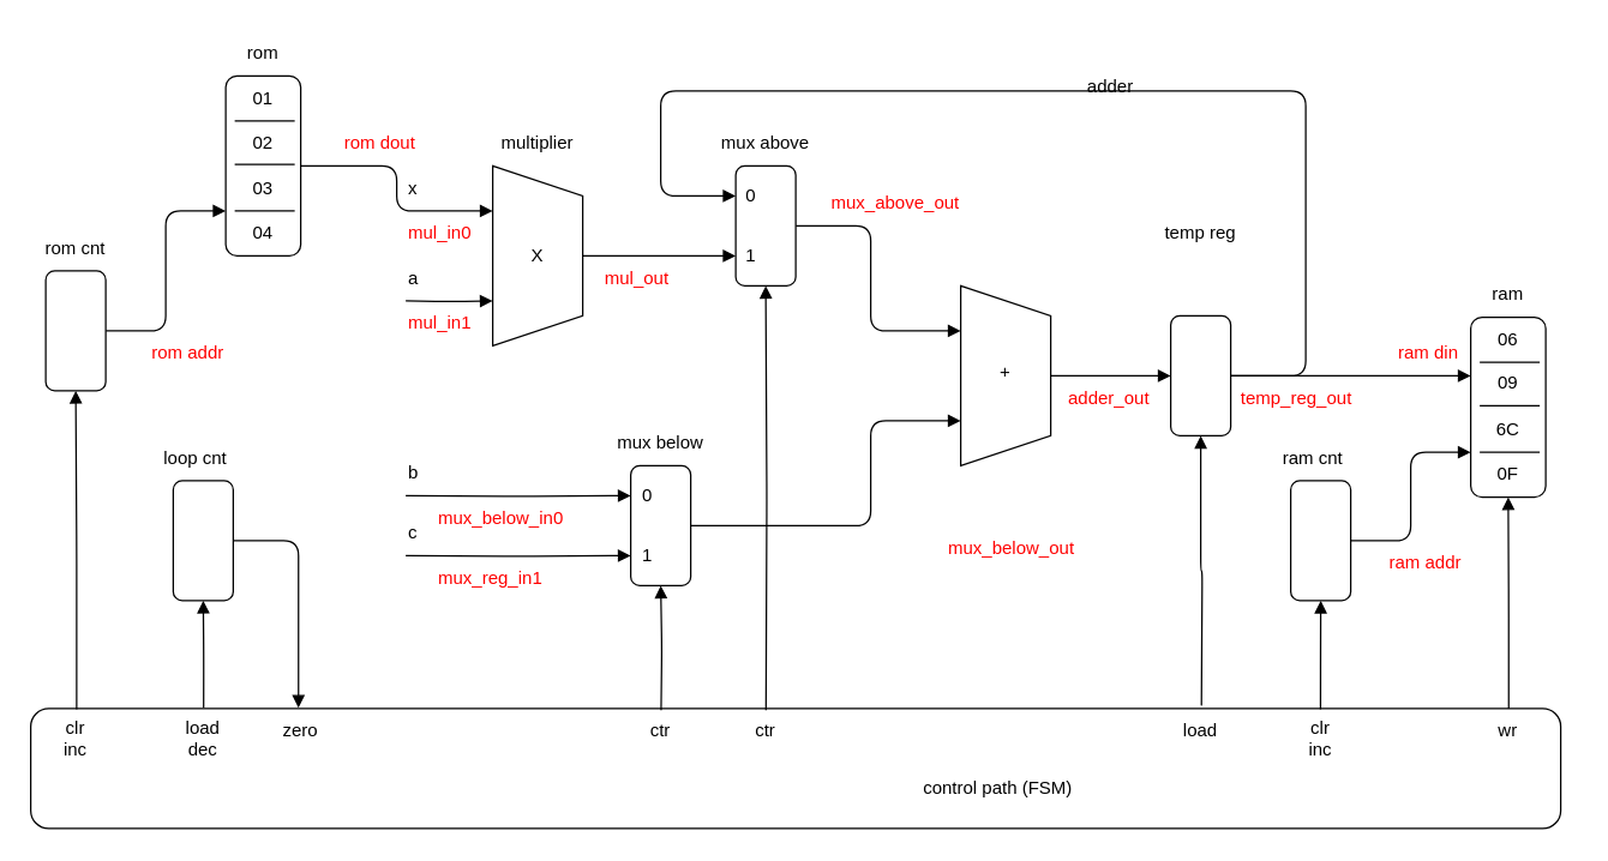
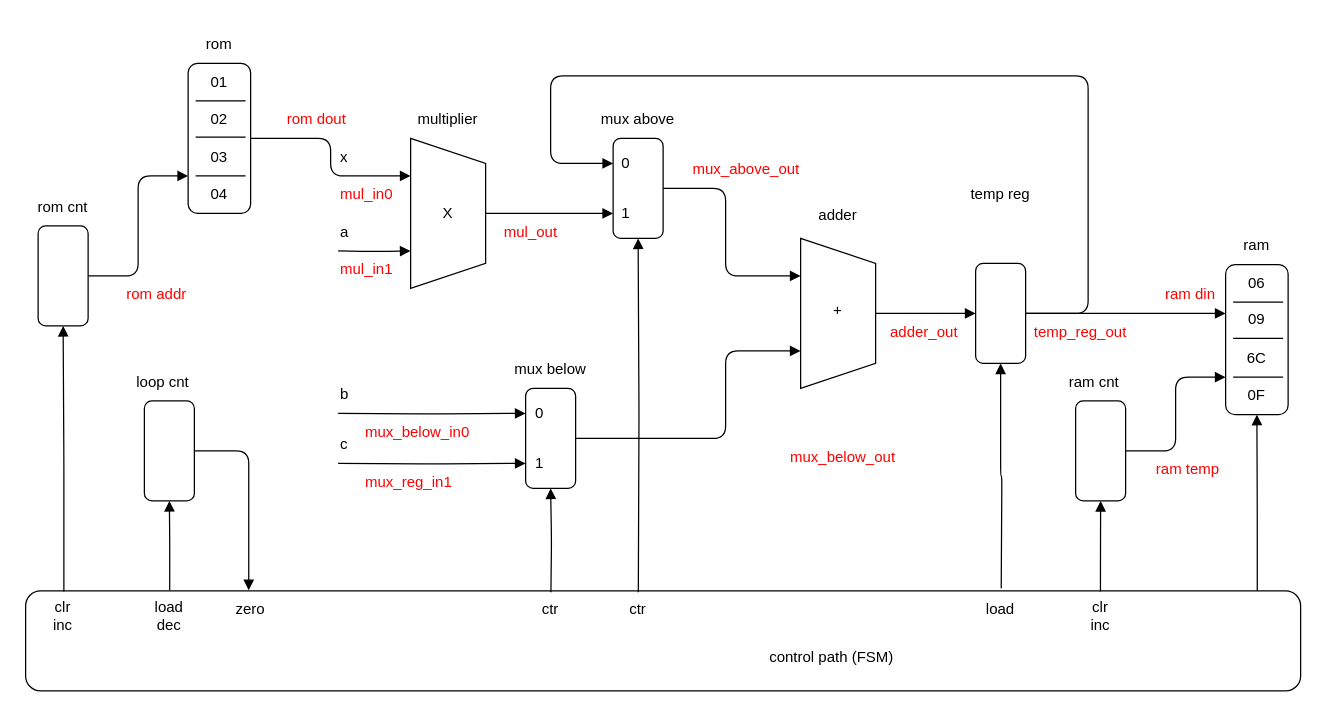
  <mxCell id="0" />
  <mxCell id="1" parent="0" />
  <mxCell id="2" value="" style="rounded=1;whiteSpace=wrap;html=1;" vertex="1" parent="1"><mxGeometry x="20" y="472" width="1020" height="80" as="geometry" /></mxCell>
  <mxCell id="3" style="edgeStyle=orthogonalEdgeStyle;rounded=1;orthogonalLoop=1;jettySize=auto;html=1;exitX=0.5;exitY=0;exitDx=0;exitDy=0;endArrow=block;endFill=1;" edge="1" parent="1" source="6"><mxGeometry relative="1" as="geometry"><mxPoint x="490" y="170" as="targetPoint" /></mxGeometry></mxCell>
  <mxCell id="4" style="edgeStyle=orthogonalEdgeStyle;rounded=1;orthogonalLoop=1;jettySize=auto;html=1;endArrow=block;endFill=1;entryX=0.25;entryY=1;entryDx=0;entryDy=0;exitX=1;exitY=0.5;exitDx=0;exitDy=0;strokeWidth=1;" edge="1" parent="1" target="6" source="47"><mxGeometry relative="1" as="geometry"><mxPoint x="270" y="140" as="sourcePoint" /></mxGeometry></mxCell>
  <mxCell id="5" style="edgeStyle=orthogonalEdgeStyle;rounded=1;orthogonalLoop=1;jettySize=auto;html=1;endArrow=block;endFill=1;entryX=0.75;entryY=1;entryDx=0;entryDy=0;" edge="1" parent="1" target="6"><mxGeometry relative="1" as="geometry"><mxPoint x="270" y="200" as="sourcePoint" /></mxGeometry></mxCell>
  <mxCell id="6" value="" style="shape=trapezoid;perimeter=trapezoidPerimeter;whiteSpace=wrap;html=1;fixedSize=1;rotation=90;" vertex="1" parent="1"><mxGeometry x="298" y="140" width="120" height="60" as="geometry" /></mxCell>
  <mxCell id="7" style="edgeStyle=orthogonalEdgeStyle;rounded=1;orthogonalLoop=1;jettySize=auto;html=1;exitX=1;exitY=0.5;exitDx=0;exitDy=0;entryX=0.25;entryY=1;entryDx=0;entryDy=0;endArrow=block;endFill=1;" edge="1" parent="1" source="9" target="11"><mxGeometry relative="1" as="geometry"><Array as="points"><mxPoint x="580" y="150" /><mxPoint x="580" y="220" /></Array></mxGeometry></mxCell>
  <mxCell id="8" style="edgeStyle=orthogonalEdgeStyle;rounded=1;orthogonalLoop=1;jettySize=auto;html=1;exitX=0.316;exitY=0.038;exitDx=0;exitDy=0;entryX=0.5;entryY=1;entryDx=0;entryDy=0;endArrow=block;endFill=1;exitPerimeter=0;" edge="1" parent="1" target="9"><mxGeometry relative="1" as="geometry"><mxPoint x="510.16" y="473.04" as="sourcePoint" /></mxGeometry></mxCell>
  <mxCell id="9" value="" style="rounded=1;whiteSpace=wrap;html=1;" vertex="1" parent="1"><mxGeometry x="490" y="110" width="40" height="80" as="geometry" /></mxCell>
  <mxCell id="10" style="edgeStyle=orthogonalEdgeStyle;rounded=1;orthogonalLoop=1;jettySize=auto;html=1;exitX=0.5;exitY=0;exitDx=0;exitDy=0;entryX=0;entryY=0.5;entryDx=0;entryDy=0;endArrow=block;endFill=1;" edge="1" parent="1" source="11" target="20"><mxGeometry relative="1" as="geometry" /></mxCell>
  <mxCell id="11" value="" style="shape=trapezoid;perimeter=trapezoidPerimeter;whiteSpace=wrap;html=1;fixedSize=1;rotation=90;" vertex="1" parent="1"><mxGeometry x="610" y="220" width="120" height="60" as="geometry" /></mxCell>
  <mxCell id="12" style="edgeStyle=orthogonalEdgeStyle;rounded=1;orthogonalLoop=1;jettySize=auto;html=1;exitX=1;exitY=0.5;exitDx=0;exitDy=0;entryX=0.75;entryY=1;entryDx=0;entryDy=0;endArrow=block;endFill=1;" edge="1" parent="1" source="16" target="11"><mxGeometry relative="1" as="geometry"><Array as="points"><mxPoint x="580" y="350" /><mxPoint x="580" y="280" /></Array></mxGeometry></mxCell>
  <mxCell id="13" style="edgeStyle=orthogonalEdgeStyle;rounded=1;orthogonalLoop=1;jettySize=auto;html=1;exitX=0;exitY=0.25;exitDx=0;exitDy=0;endArrow=block;endFill=1;entryX=0;entryY=0.25;entryDx=0;entryDy=0;" edge="1" parent="1" target="16"><mxGeometry relative="1" as="geometry"><mxPoint x="270" y="330" as="sourcePoint" /></mxGeometry></mxCell>
  <mxCell id="14" style="edgeStyle=orthogonalEdgeStyle;rounded=1;orthogonalLoop=1;jettySize=auto;html=1;exitX=0;exitY=0.75;exitDx=0;exitDy=0;endArrow=block;endFill=1;entryX=0;entryY=0.75;entryDx=0;entryDy=0;" edge="1" parent="1" target="16"><mxGeometry relative="1" as="geometry"><mxPoint x="270" y="370" as="sourcePoint" /></mxGeometry></mxCell>
  <mxCell id="15" style="edgeStyle=orthogonalEdgeStyle;rounded=1;orthogonalLoop=1;jettySize=auto;html=1;exitX=0.224;exitY=0.038;exitDx=0;exitDy=0;entryX=0.5;entryY=1;entryDx=0;entryDy=0;endArrow=block;endFill=1;exitPerimeter=0;" edge="1" parent="1" target="16"><mxGeometry relative="1" as="geometry"><mxPoint x="440.24" y="473.04" as="sourcePoint" /></mxGeometry></mxCell>
  <mxCell id="16" value="" style="rounded=1;whiteSpace=wrap;html=1;" vertex="1" parent="1"><mxGeometry x="420" y="310" width="40" height="80" as="geometry" /></mxCell>
  <mxCell id="17" style="edgeStyle=orthogonalEdgeStyle;rounded=1;orthogonalLoop=1;jettySize=auto;html=1;exitX=1;exitY=0.5;exitDx=0;exitDy=0;entryX=0;entryY=0.25;entryDx=0;entryDy=0;endArrow=block;endFill=1;" edge="1" parent="1" source="20" target="9"><mxGeometry relative="1" as="geometry"><Array as="points"><mxPoint x="870" y="250" /><mxPoint x="870" y="60" /><mxPoint x="440" y="60" /><mxPoint x="440" y="130" /></Array></mxGeometry></mxCell>
  <mxCell id="18" style="edgeStyle=orthogonalEdgeStyle;rounded=1;orthogonalLoop=1;jettySize=auto;html=1;exitX=1;exitY=0.5;exitDx=0;exitDy=0;entryX=0;entryY=0.25;entryDx=0;entryDy=0;endArrow=block;endFill=1;" edge="1" parent="1" source="20" target="62"><mxGeometry relative="1" as="geometry"><mxPoint x="920" y="250" as="targetPoint" /></mxGeometry></mxCell>
  <mxCell id="19" style="edgeStyle=orthogonalEdgeStyle;rounded=1;orthogonalLoop=1;jettySize=auto;html=1;exitX=0.698;exitY=0;exitDx=0;exitDy=0;entryX=0.5;entryY=1;entryDx=0;entryDy=0;endArrow=block;endFill=1;exitPerimeter=0;" edge="1" parent="1" target="20"><mxGeometry relative="1" as="geometry"><mxPoint x="800.48" y="470" as="sourcePoint" /></mxGeometry></mxCell>
  <mxCell id="20" value="" style="rounded=1;whiteSpace=wrap;html=1;" vertex="1" parent="1"><mxGeometry x="780" y="210" width="40" height="80" as="geometry" /></mxCell>
  <mxCell id="21" value="0" style="text;html=1;strokeColor=none;fillColor=none;align=left;verticalAlign=middle;whiteSpace=wrap;rounded=0;" vertex="1" parent="1"><mxGeometry x="495" y="115" width="20" height="30" as="geometry" /></mxCell>
  <mxCell id="22" value="1" style="text;html=1;strokeColor=none;fillColor=none;align=left;verticalAlign=middle;whiteSpace=wrap;rounded=0;" vertex="1" parent="1"><mxGeometry x="495" y="155" width="20" height="30" as="geometry" /></mxCell>
  <mxCell id="23" value="0" style="text;html=1;strokeColor=none;fillColor=none;align=left;verticalAlign=middle;whiteSpace=wrap;rounded=0;" vertex="1" parent="1"><mxGeometry x="426" y="315" width="20" height="30" as="geometry" /></mxCell>
  <mxCell id="24" value="1" style="text;html=1;strokeColor=none;fillColor=none;align=left;verticalAlign=middle;whiteSpace=wrap;rounded=0;" vertex="1" parent="1"><mxGeometry x="426" y="355" width="20" height="30" as="geometry" /></mxCell>
  <mxCell id="25" value="multiplier" style="text;html=1;strokeColor=none;fillColor=none;align=center;verticalAlign=middle;whiteSpace=wrap;rounded=0;" vertex="1" parent="1"><mxGeometry x="328" y="80" width="60" height="30" as="geometry" /></mxCell>
  <mxCell id="26" value="X" style="text;html=1;strokeColor=none;fillColor=none;align=center;verticalAlign=middle;whiteSpace=wrap;rounded=0;" vertex="1" parent="1"><mxGeometry x="328" y="155" width="60" height="30" as="geometry" /></mxCell>
- <mxCell id="27" value="adder" style="text;html=1;strokeColor=none;fillColor=none;align=center;verticalAlign=middle;whiteSpace=wrap;rounded=0;" vertex="1" parent="1"><mxGeometry x="710" y="42" width="60" height="30" as="geometry" /></mxCell>
+ <mxCell id="27" value="adder" style="text;html=1;strokeColor=none;fillColor=none;align=center;verticalAlign=middle;whiteSpace=wrap;rounded=0;" vertex="1" parent="1"><mxGeometry x="640" y="157" width="60" height="30" as="geometry" /></mxCell>
  <mxCell id="28" value="+" style="text;html=1;strokeColor=none;fillColor=none;align=center;verticalAlign=middle;whiteSpace=wrap;rounded=0;" vertex="1" parent="1"><mxGeometry x="640" y="233" width="60" height="30" as="geometry" /></mxCell>
  <mxCell id="29" value="mux above" style="text;html=1;strokeColor=none;fillColor=none;align=center;verticalAlign=middle;whiteSpace=wrap;rounded=0;" vertex="1" parent="1"><mxGeometry x="465" y="80" width="90" height="30" as="geometry" /></mxCell>
  <mxCell id="30" value="mux below" style="text;html=1;strokeColor=none;fillColor=none;align=center;verticalAlign=middle;whiteSpace=wrap;rounded=0;" vertex="1" parent="1"><mxGeometry x="395" y="280" width="90" height="30" as="geometry" /></mxCell>
  <mxCell id="31" value="temp reg" style="text;html=1;strokeColor=none;fillColor=none;align=center;verticalAlign=middle;whiteSpace=wrap;rounded=0;" vertex="1" parent="1"><mxGeometry x="755" y="140" width="90" height="30" as="geometry" /></mxCell>
  <mxCell id="32" value="control path (FSM)" style="text;html=1;strokeColor=none;fillColor=none;align=center;verticalAlign=middle;whiteSpace=wrap;rounded=0;" vertex="1" parent="1"><mxGeometry x="610" y="510" width="110" height="30" as="geometry" /></mxCell>
  <mxCell id="33" value="x" style="text;html=1;strokeColor=none;fillColor=none;align=left;verticalAlign=middle;whiteSpace=wrap;rounded=0;" vertex="1" parent="1"><mxGeometry x="270" y="110" width="20" height="30" as="geometry" /></mxCell>
  <mxCell id="34" value="a" style="text;html=1;strokeColor=none;fillColor=none;align=left;verticalAlign=middle;whiteSpace=wrap;rounded=0;" vertex="1" parent="1"><mxGeometry x="270" y="170" width="20" height="30" as="geometry" /></mxCell>
  <mxCell id="35" value="b" style="text;html=1;strokeColor=none;fillColor=none;align=left;verticalAlign=middle;whiteSpace=wrap;rounded=0;" vertex="1" parent="1"><mxGeometry x="270" y="300" width="20" height="30" as="geometry" /></mxCell>
  <mxCell id="36" value="c" style="text;html=1;strokeColor=none;fillColor=none;align=left;verticalAlign=middle;whiteSpace=wrap;rounded=0;" vertex="1" parent="1"><mxGeometry x="270" y="340" width="20" height="30" as="geometry" /></mxCell>
  <mxCell id="37" value="mul_out" style="text;html=1;strokeColor=none;fillColor=none;align=left;verticalAlign=middle;whiteSpace=wrap;rounded=0;fontColor=#FF0000;" vertex="1" parent="1"><mxGeometry x="401" y="170" width="70" height="30" as="geometry" /></mxCell>
  <mxCell id="38" value="mux_above_out" style="text;html=1;strokeColor=none;fillColor=none;align=left;verticalAlign=middle;whiteSpace=wrap;rounded=0;fontColor=#FF0000;" vertex="1" parent="1"><mxGeometry x="552" y="120" width="108" height="30" as="geometry" /></mxCell>
  <mxCell id="39" value="mux_below_out" style="text;html=1;strokeColor=none;fillColor=none;align=left;verticalAlign=middle;whiteSpace=wrap;rounded=0;fontColor=#FF0000;" vertex="1" parent="1"><mxGeometry x="630" y="350" width="108" height="30" as="geometry" /></mxCell>
  <mxCell id="40" value="adder_out" style="text;html=1;strokeColor=none;fillColor=none;align=left;verticalAlign=middle;whiteSpace=wrap;rounded=0;fontColor=#FF0000;" vertex="1" parent="1"><mxGeometry x="710" y="250" width="70" height="30" as="geometry" /></mxCell>
  <mxCell id="41" value="mul_in1" style="text;html=1;strokeColor=none;fillColor=none;align=left;verticalAlign=middle;whiteSpace=wrap;rounded=0;fontColor=#FF0000;" vertex="1" parent="1"><mxGeometry x="270" y="200" width="70" height="30" as="geometry" /></mxCell>
  <mxCell id="42" value="mux_reg_in1" style="text;html=1;strokeColor=none;fillColor=none;align=left;verticalAlign=middle;whiteSpace=wrap;rounded=0;fontColor=#FF0000;" vertex="1" parent="1"><mxGeometry x="290" y="370" width="100" height="30" as="geometry" /></mxCell>
  <mxCell id="43" value="mux_below_in0" style="text;html=1;strokeColor=none;fillColor=none;align=left;verticalAlign=middle;whiteSpace=wrap;rounded=0;fontColor=#FF0000;" vertex="1" parent="1"><mxGeometry x="290" y="330" width="100" height="30" as="geometry" /></mxCell>
  <mxCell id="44" value="zero" style="text;html=1;strokeColor=none;fillColor=none;align=center;verticalAlign=middle;whiteSpace=wrap;rounded=0;" vertex="1" parent="1"><mxGeometry x="170" y="472" width="60" height="30" as="geometry" /></mxCell>
  <mxCell id="45" value="ctr" style="text;html=1;strokeColor=none;fillColor=none;align=center;verticalAlign=middle;whiteSpace=wrap;rounded=0;" vertex="1" parent="1"><mxGeometry x="480" y="472" width="60" height="30" as="geometry" /></mxCell>
  <mxCell id="46" value="load" style="text;html=1;strokeColor=none;fillColor=none;align=center;verticalAlign=middle;whiteSpace=wrap;rounded=0;" vertex="1" parent="1"><mxGeometry x="770" y="472" width="60" height="30" as="geometry" /></mxCell>
  <mxCell id="47" value="" style="rounded=1;whiteSpace=wrap;html=1;" vertex="1" parent="1"><mxGeometry x="150" y="50" width="50" height="120" as="geometry" /></mxCell>
  <mxCell id="48" value="" style="endArrow=none;html=1;rounded=0;entryX=1;entryY=0.25;entryDx=0;entryDy=0;" edge="1" parent="1"><mxGeometry width="50" height="50" relative="1" as="geometry"><mxPoint x="156" y="109" as="sourcePoint" /><mxPoint x="196" y="109" as="targetPoint" /></mxGeometry></mxCell>
  <mxCell id="49" value="" style="endArrow=none;html=1;rounded=0;entryX=1;entryY=0.25;entryDx=0;entryDy=0;" edge="1" parent="1"><mxGeometry width="50" height="50" relative="1" as="geometry"><mxPoint x="156" y="140" as="sourcePoint" /><mxPoint x="196" y="140" as="targetPoint" /></mxGeometry></mxCell>
  <mxCell id="50" value="" style="endArrow=none;html=1;rounded=0;entryX=1;entryY=0.25;entryDx=0;entryDy=0;" edge="1" parent="1"><mxGeometry width="50" height="50" relative="1" as="geometry"><mxPoint x="156" y="80" as="sourcePoint" /><mxPoint x="196" y="80" as="targetPoint" /></mxGeometry></mxCell>
  <mxCell id="51" value="02" style="text;html=1;strokeColor=none;fillColor=none;align=center;verticalAlign=middle;whiteSpace=wrap;rounded=0;" vertex="1" parent="1"><mxGeometry x="150" y="85" width="50" height="20" as="geometry" /></mxCell>
  <mxCell id="52" value="03" style="text;html=1;strokeColor=none;fillColor=none;align=center;verticalAlign=middle;whiteSpace=wrap;rounded=0;" vertex="1" parent="1"><mxGeometry x="150" y="115" width="50" height="20" as="geometry" /></mxCell>
  <mxCell id="53" value="04" style="text;html=1;strokeColor=none;fillColor=none;align=center;verticalAlign=middle;whiteSpace=wrap;rounded=0;" vertex="1" parent="1"><mxGeometry x="150" y="145" width="50" height="20" as="geometry" /></mxCell>
  <mxCell id="54" value="01" style="text;html=1;strokeColor=none;fillColor=none;align=center;verticalAlign=middle;whiteSpace=wrap;rounded=0;" vertex="1" parent="1"><mxGeometry x="150" y="55" width="50" height="20" as="geometry" /></mxCell>
  <mxCell id="55" value="mul_in0" style="text;html=1;strokeColor=none;fillColor=none;align=left;verticalAlign=middle;whiteSpace=wrap;rounded=0;fontColor=#FF0000;" vertex="1" parent="1"><mxGeometry x="270" y="140" width="70" height="30" as="geometry" /></mxCell>
  <mxCell id="56" value="rom" style="text;html=1;strokeColor=none;fillColor=none;align=center;verticalAlign=middle;whiteSpace=wrap;rounded=0;" vertex="1" parent="1"><mxGeometry x="130" y="20" width="90" height="30" as="geometry" /></mxCell>
  <mxCell id="57" style="edgeStyle=orthogonalEdgeStyle;rounded=1;orthogonalLoop=1;jettySize=auto;html=1;exitX=0.966;exitY=0;exitDx=0;exitDy=0;entryX=0.5;entryY=1;entryDx=0;entryDy=0;strokeWidth=1;endArrow=block;endFill=1;exitPerimeter=0;" edge="1" parent="1" source="2" target="58"><mxGeometry relative="1" as="geometry" /></mxCell>
  <mxCell id="58" value="" style="rounded=1;whiteSpace=wrap;html=1;" vertex="1" parent="1"><mxGeometry x="980" y="211" width="50" height="120" as="geometry" /></mxCell>
  <mxCell id="59" value="" style="endArrow=none;html=1;rounded=0;entryX=1;entryY=0.25;entryDx=0;entryDy=0;" edge="1" parent="1"><mxGeometry width="50" height="50" relative="1" as="geometry"><mxPoint x="986" y="270" as="sourcePoint" /><mxPoint x="1026" y="270" as="targetPoint" /></mxGeometry></mxCell>
  <mxCell id="60" value="" style="endArrow=none;html=1;rounded=0;entryX=1;entryY=0.25;entryDx=0;entryDy=0;" edge="1" parent="1"><mxGeometry width="50" height="50" relative="1" as="geometry"><mxPoint x="986" y="301" as="sourcePoint" /><mxPoint x="1026" y="301" as="targetPoint" /></mxGeometry></mxCell>
  <mxCell id="61" value="" style="endArrow=none;html=1;rounded=0;entryX=1;entryY=0.25;entryDx=0;entryDy=0;" edge="1" parent="1"><mxGeometry width="50" height="50" relative="1" as="geometry"><mxPoint x="986" y="241" as="sourcePoint" /><mxPoint x="1026" y="241" as="targetPoint" /></mxGeometry></mxCell>
  <mxCell id="62" value="09" style="text;html=1;strokeColor=none;fillColor=none;align=center;verticalAlign=middle;whiteSpace=wrap;rounded=0;" vertex="1" parent="1"><mxGeometry x="980" y="245" width="50" height="20" as="geometry" /></mxCell>
  <mxCell id="63" value="6C" style="text;html=1;strokeColor=none;fillColor=none;align=center;verticalAlign=middle;whiteSpace=wrap;rounded=0;" vertex="1" parent="1"><mxGeometry x="980" y="276" width="50" height="20" as="geometry" /></mxCell>
  <mxCell id="64" value="06" style="text;html=1;strokeColor=none;fillColor=none;align=center;verticalAlign=middle;whiteSpace=wrap;rounded=0;" vertex="1" parent="1"><mxGeometry x="980" y="216" width="50" height="20" as="geometry" /></mxCell>
  <mxCell id="65" value="ram" style="text;html=1;strokeColor=none;fillColor=none;align=center;verticalAlign=middle;whiteSpace=wrap;rounded=0;" vertex="1" parent="1"><mxGeometry x="960" y="181" width="90" height="30" as="geometry" /></mxCell>
  <mxCell id="66" style="edgeStyle=orthogonalEdgeStyle;rounded=1;orthogonalLoop=1;jettySize=auto;html=1;exitX=1;exitY=0.5;exitDx=0;exitDy=0;strokeWidth=1;endArrow=block;endFill=1;" edge="1" parent="1" source="68"><mxGeometry relative="1" as="geometry"><mxPoint x="150" y="140" as="targetPoint" /><Array as="points"><mxPoint x="110" y="220" /><mxPoint x="110" y="140" /><mxPoint x="150" y="140" /></Array></mxGeometry></mxCell>
  <mxCell id="67" style="edgeStyle=orthogonalEdgeStyle;rounded=1;orthogonalLoop=1;jettySize=auto;html=1;exitX=0.03;exitY=0.006;exitDx=0;exitDy=0;entryX=0.5;entryY=1;entryDx=0;entryDy=0;strokeWidth=1;endArrow=block;endFill=1;exitPerimeter=0;" edge="1" parent="1" source="2" target="68"><mxGeometry relative="1" as="geometry" /></mxCell>
  <mxCell id="68" value="" style="rounded=1;whiteSpace=wrap;html=1;" vertex="1" parent="1"><mxGeometry x="30" y="180" width="40" height="80" as="geometry" /></mxCell>
  <mxCell id="69" style="edgeStyle=orthogonalEdgeStyle;rounded=1;orthogonalLoop=1;jettySize=auto;html=1;exitX=1;exitY=0.5;exitDx=0;exitDy=0;strokeWidth=1;endArrow=block;endFill=1;entryX=0;entryY=0.75;entryDx=0;entryDy=0;" edge="1" parent="1" source="71" target="58"><mxGeometry relative="1" as="geometry"><mxPoint x="940" y="316" as="targetPoint" /></mxGeometry></mxCell>
  <mxCell id="70" style="edgeStyle=orthogonalEdgeStyle;rounded=1;orthogonalLoop=1;jettySize=auto;html=1;exitX=0.843;exitY=0.006;exitDx=0;exitDy=0;entryX=0.5;entryY=1;entryDx=0;entryDy=0;strokeWidth=1;endArrow=block;endFill=1;exitPerimeter=0;" edge="1" parent="1" source="2" target="71"><mxGeometry relative="1" as="geometry" /></mxCell>
  <mxCell id="71" value="" style="rounded=1;whiteSpace=wrap;html=1;" vertex="1" parent="1"><mxGeometry x="860" y="320" width="40" height="80" as="geometry" /></mxCell>
  <mxCell id="72" value="rom cnt" style="text;html=1;strokeColor=none;fillColor=none;align=center;verticalAlign=middle;whiteSpace=wrap;rounded=0;" vertex="1" parent="1"><mxGeometry x="20" y="150" width="60" height="30" as="geometry" /></mxCell>
  <mxCell id="73" value="ram cnt" style="text;html=1;strokeColor=none;fillColor=none;align=center;verticalAlign=middle;whiteSpace=wrap;rounded=0;" vertex="1" parent="1"><mxGeometry x="845" y="290" width="60" height="30" as="geometry" /></mxCell>
  <mxCell id="74" style="edgeStyle=orthogonalEdgeStyle;rounded=1;orthogonalLoop=1;jettySize=auto;html=1;exitX=0.113;exitY=-0.006;exitDx=0;exitDy=0;entryX=0.5;entryY=1;entryDx=0;entryDy=0;strokeWidth=1;endArrow=block;endFill=1;exitPerimeter=0;" edge="1" parent="1" source="2" target="76"><mxGeometry relative="1" as="geometry" /></mxCell>
  <mxCell id="75" style="edgeStyle=orthogonalEdgeStyle;rounded=1;orthogonalLoop=1;jettySize=auto;html=1;exitX=1;exitY=0.5;exitDx=0;exitDy=0;entryX=0.175;entryY=-0.006;entryDx=0;entryDy=0;entryPerimeter=0;strokeWidth=1;endArrow=block;endFill=1;" edge="1" parent="1" source="76" target="2"><mxGeometry relative="1" as="geometry" /></mxCell>
  <mxCell id="76" value="" style="rounded=1;whiteSpace=wrap;html=1;" vertex="1" parent="1"><mxGeometry x="115" y="320" width="40" height="80" as="geometry" /></mxCell>
  <mxCell id="77" value="loop cnt" style="text;html=1;strokeColor=none;fillColor=none;align=center;verticalAlign=middle;whiteSpace=wrap;rounded=0;" vertex="1" parent="1"><mxGeometry x="100" y="290" width="60" height="30" as="geometry" /></mxCell>
  <mxCell id="78" value="clr&lt;br&gt;inc" style="text;html=1;strokeColor=none;fillColor=none;align=center;verticalAlign=middle;whiteSpace=wrap;rounded=0;" vertex="1" parent="1"><mxGeometry x="20" y="477" width="60" height="30" as="geometry" /></mxCell>
  <mxCell id="79" value="clr&lt;br&gt;inc" style="text;html=1;strokeColor=none;fillColor=none;align=center;verticalAlign=middle;whiteSpace=wrap;rounded=0;" vertex="1" parent="1"><mxGeometry x="850" y="477" width="60" height="30" as="geometry" /></mxCell>
  <mxCell id="80" value="load&lt;br&gt;dec" style="text;html=1;strokeColor=none;fillColor=none;align=center;verticalAlign=middle;whiteSpace=wrap;rounded=0;" vertex="1" parent="1"><mxGeometry x="105" y="477" width="60" height="30" as="geometry" /></mxCell>
  <mxCell id="81" value="ctr" style="text;html=1;strokeColor=none;fillColor=none;align=center;verticalAlign=middle;whiteSpace=wrap;rounded=0;" vertex="1" parent="1"><mxGeometry x="410" y="472" width="60" height="30" as="geometry" /></mxCell>
  <mxCell id="82" value="0F" style="text;html=1;strokeColor=none;fillColor=none;align=center;verticalAlign=middle;whiteSpace=wrap;rounded=0;" vertex="1" parent="1"><mxGeometry x="980" y="306" width="50" height="20" as="geometry" /></mxCell>
- <mxCell id="83" value="wr" style="text;html=1;strokeColor=none;fillColor=none;align=center;verticalAlign=middle;whiteSpace=wrap;rounded=0;" vertex="1" parent="1"><mxGeometry x="975" y="472" width="60" height="30" as="geometry" /></mxCell>
  <mxCell id="84" value="rom addr" style="text;html=1;strokeColor=none;fillColor=none;align=center;verticalAlign=middle;whiteSpace=wrap;rounded=0;fontColor=#FF0000;" vertex="1" parent="1"><mxGeometry x="80" y="220" width="90" height="30" as="geometry" /></mxCell>
- <mxCell id="85" value="ram addr" style="text;html=1;strokeColor=none;fillColor=none;align=center;verticalAlign=middle;whiteSpace=wrap;rounded=0;fontColor=#FF0000;" vertex="1" parent="1"><mxGeometry x="905" y="360" width="90" height="30" as="geometry" /></mxCell>
+ <mxCell id="85" value="ram temp" style="text;html=1;strokeColor=none;fillColor=none;align=center;verticalAlign=middle;whiteSpace=wrap;rounded=0;fontColor=#FF0000;" vertex="1" parent="1"><mxGeometry x="905" y="360" width="90" height="30" as="geometry" /></mxCell>
  <mxCell id="86" value="rom dout" style="text;html=1;strokeColor=none;fillColor=none;align=center;verticalAlign=middle;whiteSpace=wrap;rounded=0;fontColor=#FF0000;" vertex="1" parent="1"><mxGeometry x="208" y="80" width="90" height="30" as="geometry" /></mxCell>
  <mxCell id="87" value="ram din" style="text;html=1;strokeColor=none;fillColor=none;align=center;verticalAlign=middle;whiteSpace=wrap;rounded=0;fontColor=#FF0000;" vertex="1" parent="1"><mxGeometry x="907" y="220" width="90" height="30" as="geometry" /></mxCell>
  <mxCell id="88" value="temp_reg_out" style="text;html=1;strokeColor=none;fillColor=none;align=left;verticalAlign=middle;whiteSpace=wrap;rounded=0;fontColor=#FF0000;" vertex="1" parent="1"><mxGeometry x="825" y="250" width="95" height="30" as="geometry" /></mxCell>
